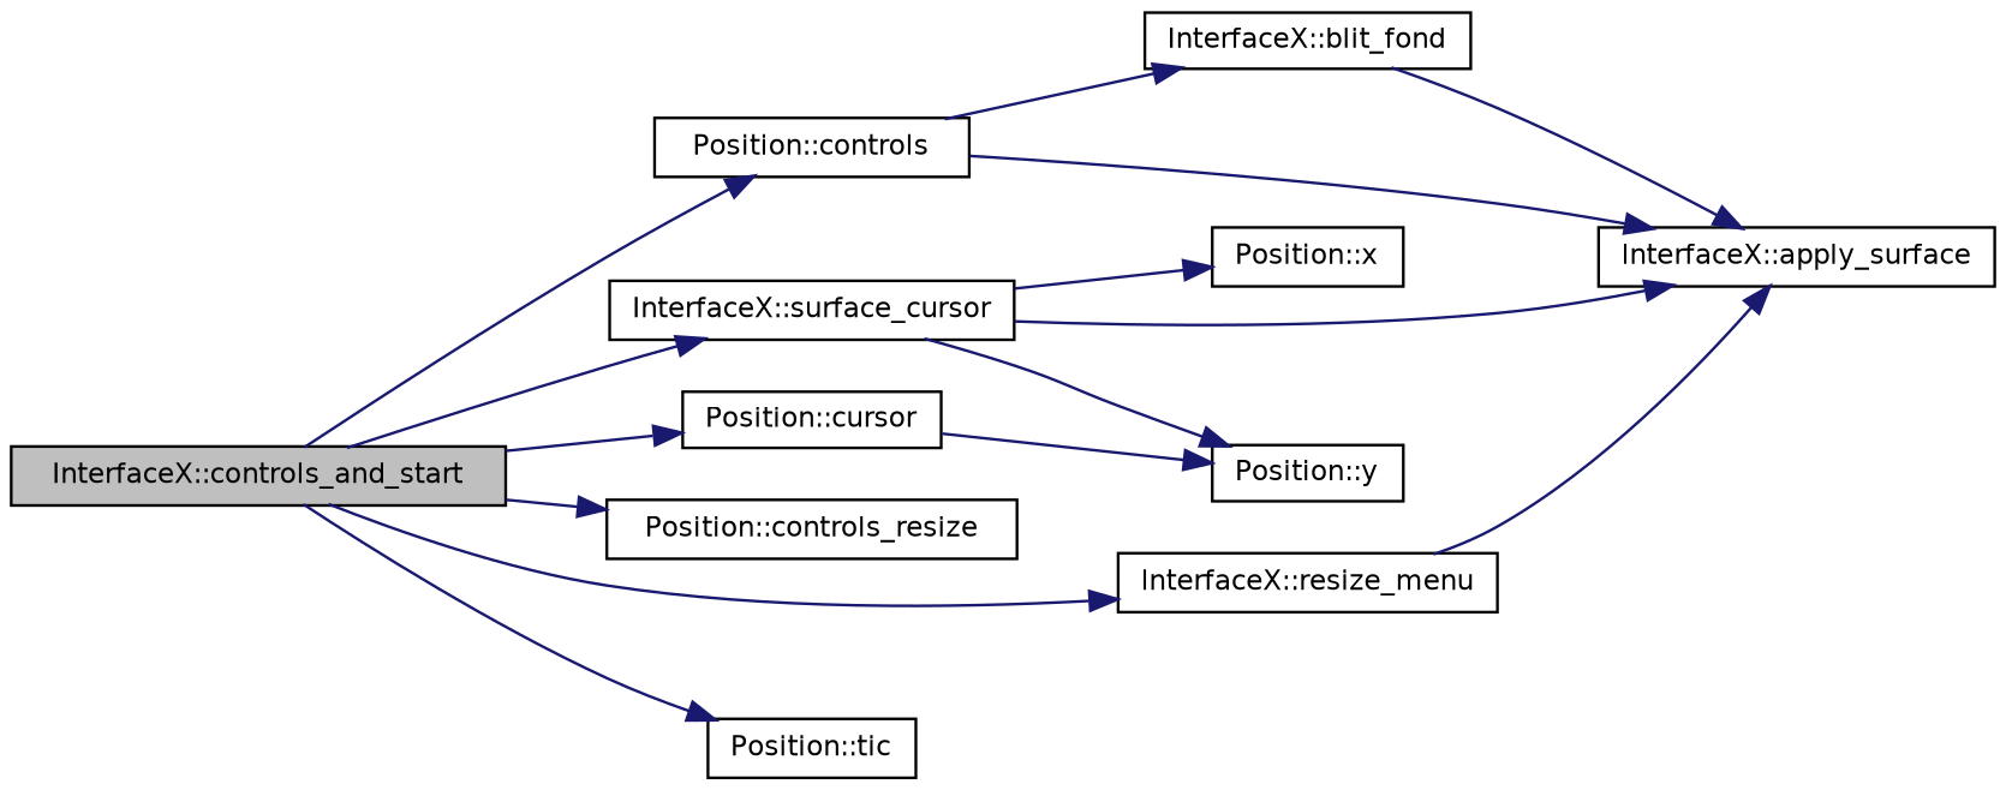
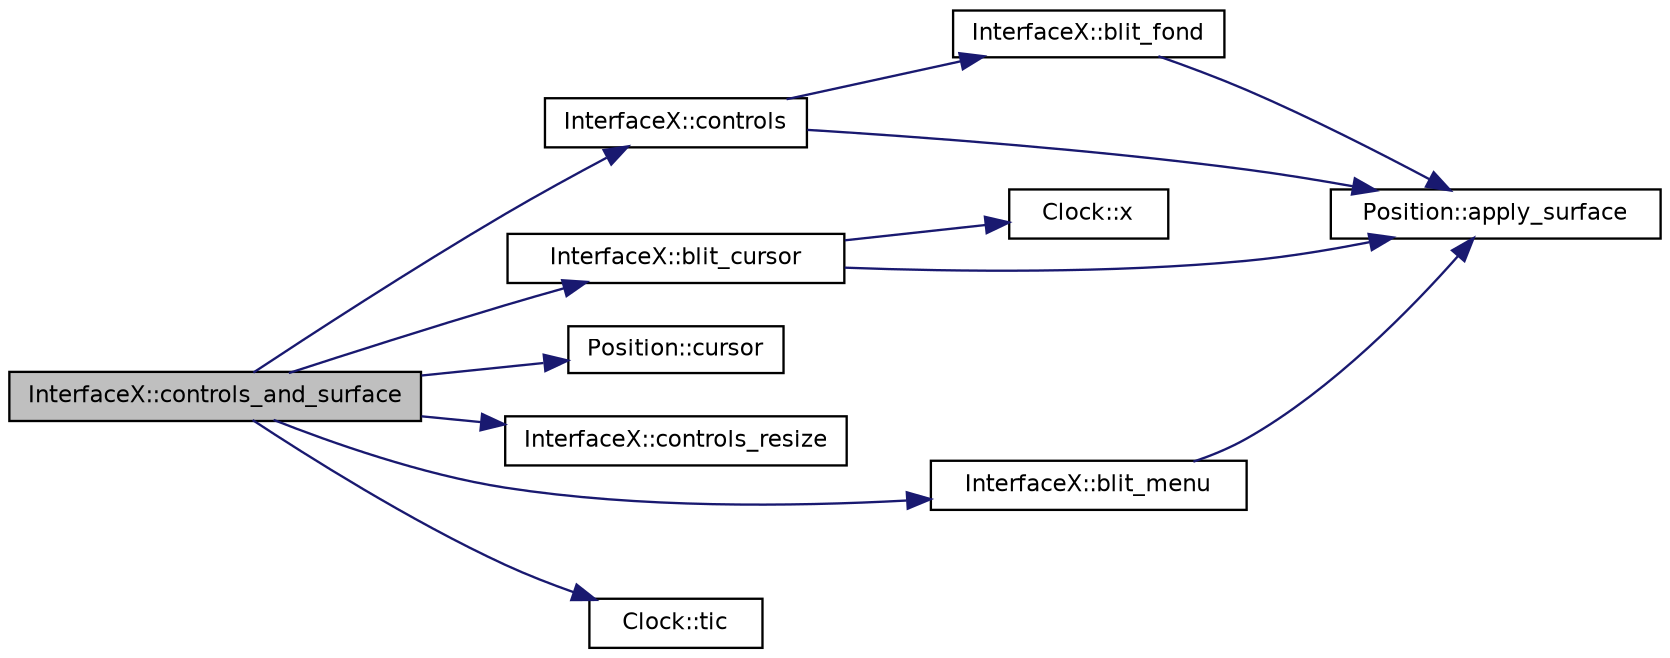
  digraph {
    rankdir=LR
    node [color=black fontname=Helvetica fontsize=10 shape=record]
    edge [color=midnightblue fontname=Helvetica fontsize=10 labelfontname=Helvetica labelfontsize=10 style=solid]
-   n1 [fillcolor=grey75 fontcolor=black height=0.2 label="InterfaceX::controls_and_start" style=filled width=0.4]
-   n2 [height=0.2 label="InterfaceX::surface_cursor" width=0.4]
-   n3 [height=0.2 label="InterfaceX::resize_menu" width=0.4]
-   n4 [height=0.2 label="Position::controls" width=0.4]
-   n5 [height=0.2 label="Position::controls_resize" width=0.4]
+   n1 [fillcolor=grey75 fontcolor=black height=0.2 label="InterfaceX::controls_and_surface" style=filled width=0.4]
+   n2 [height=0.2 label="InterfaceX::blit_cursor" width=0.4]
+   n3 [height=0.2 label="InterfaceX::blit_menu" width=0.4]
+   n4 [height=0.2 label="InterfaceX::controls" width=0.4]
+   n5 [height=0.2 label="InterfaceX::controls_resize" width=0.4]
    n6 [height=0.2 label="Position::cursor" width=0.4]
-   n7 [height=0.2 label="Position::tic" width=0.4]
-   n8 [height=0.2 label="Position::y" width=0.4]
-   n9 [height=0.2 label="InterfaceX::apply_surface" width=0.4]
-   n10 [height=0.2 label="Position::x" width=0.4]
+   n7 [height=0.2 label="Clock::tic" width=0.4]
+   n9 [height=0.2 label="Position::apply_surface" width=0.4]
+   n10 [height=0.2 label="Clock::x" width=0.4]
    n11 [height=0.2 label="InterfaceX::blit_fond" width=0.4]
    n1 -> n2
    n1 -> n3
    n1 -> n4
    n1 -> n5
    n1 -> n6
    n1 -> n7
-   n2 -> n8
    n2 -> n9
    n2 -> n10
    n3 -> n9
    n4 -> n9
    n4 -> n11
-   n6 -> n8
    n11 -> n9
  }
